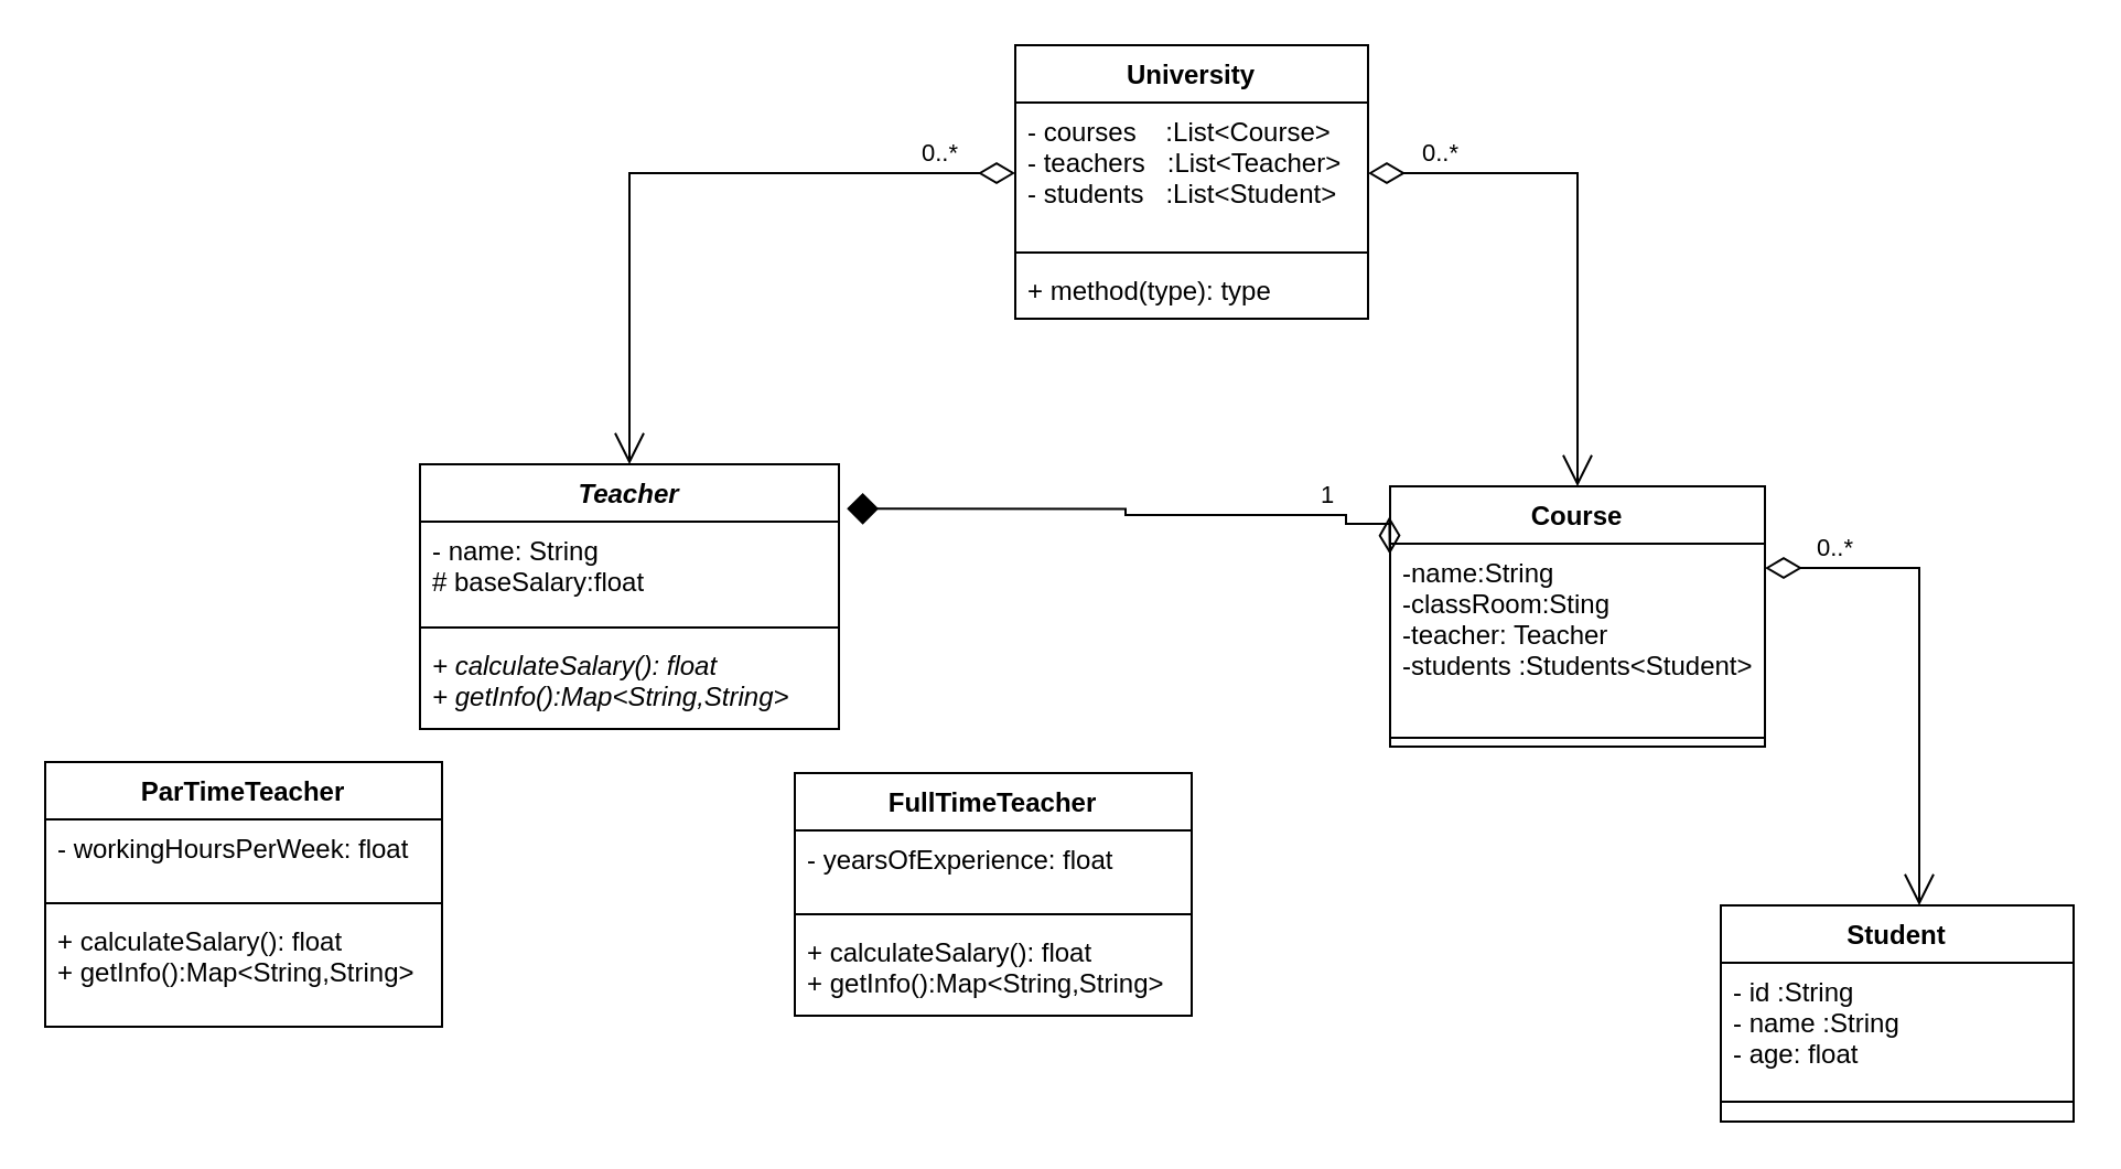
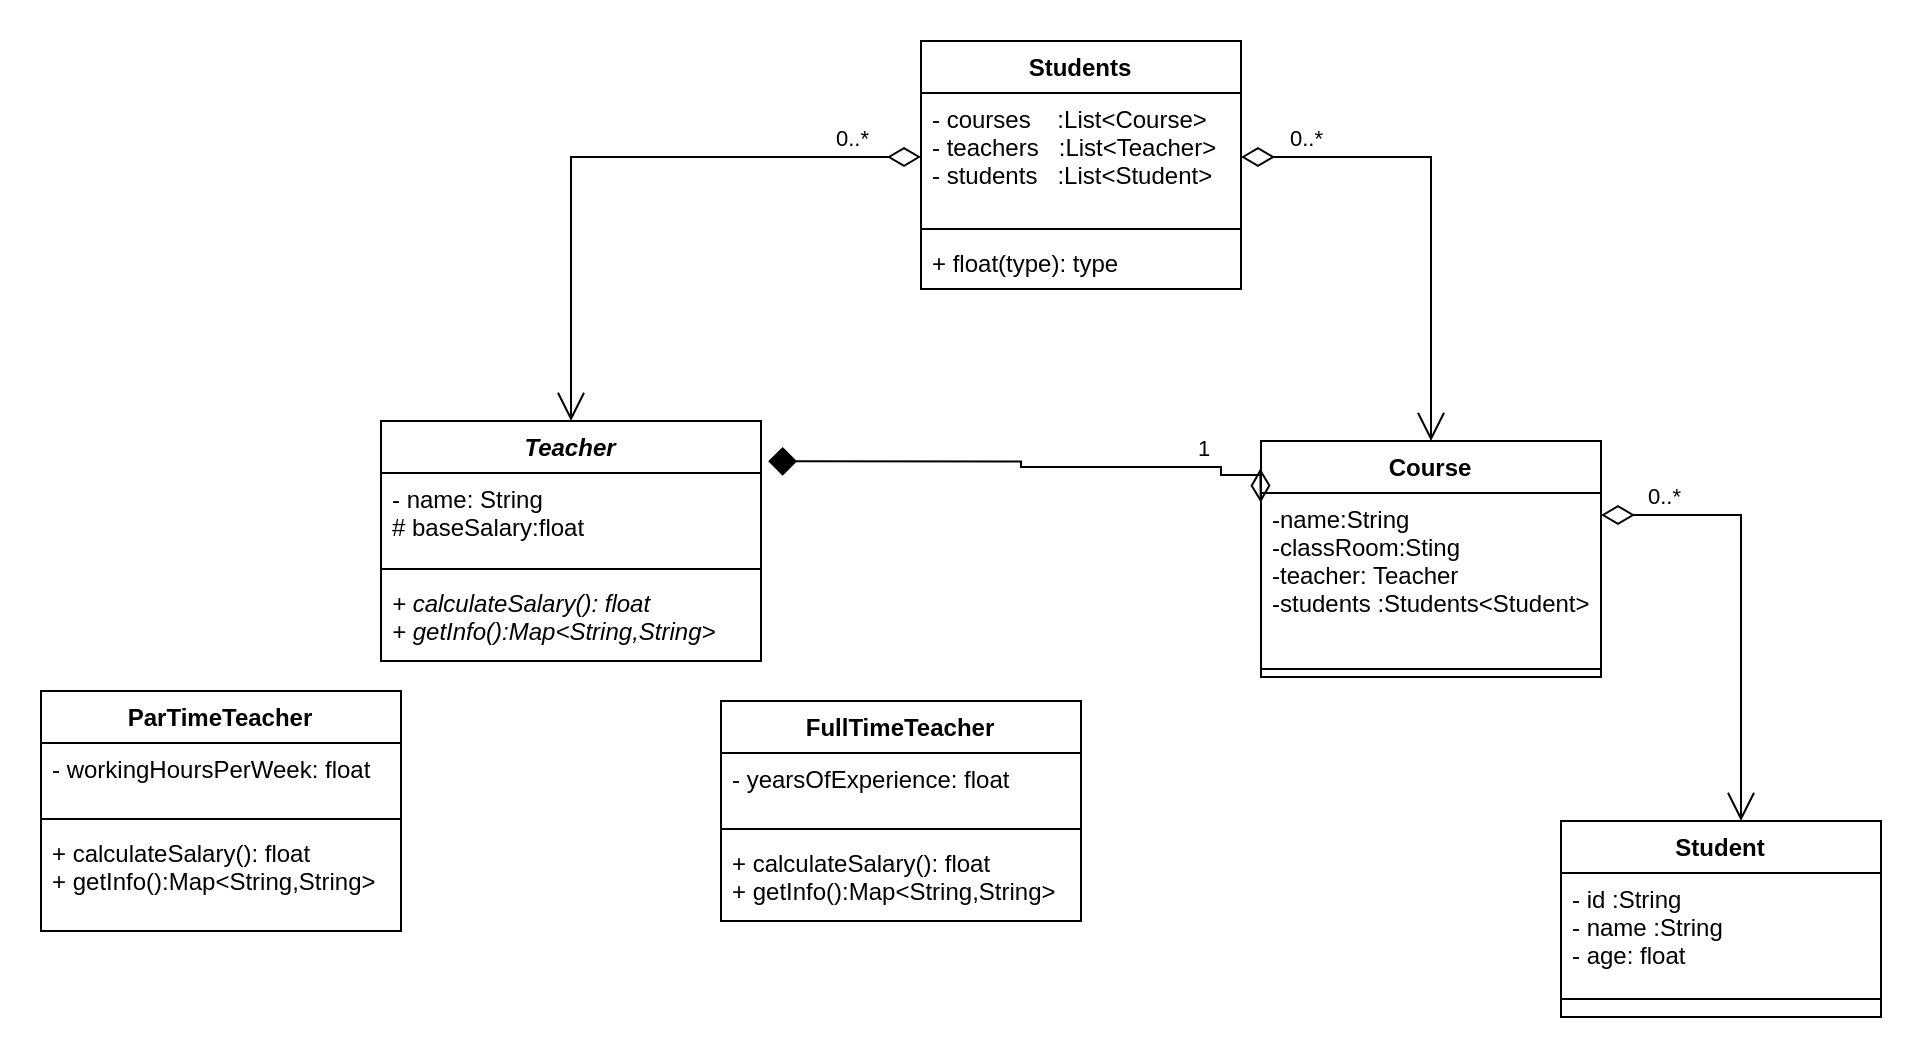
  <mxCell id="0" />
  <mxCell id="1" parent="0" />
- <mxCell id="2" value="University" style="swimlane;fontStyle=1;align=center;verticalAlign=top;childLayout=stackLayout;horizontal=1;startSize=26;horizontalStack=0;resizeParent=1;resizeParentMax=0;resizeLast=0;collapsible=1;marginBottom=0;" parent="1" vertex="1"><mxGeometry x="460" y="20" width="160" height="124" as="geometry" /></mxCell>
+ <mxCell id="2" value="Students" style="swimlane;fontStyle=1;align=center;verticalAlign=top;childLayout=stackLayout;horizontal=1;startSize=26;horizontalStack=0;resizeParent=1;resizeParentMax=0;resizeLast=0;collapsible=1;marginBottom=0;" parent="1" vertex="1"><mxGeometry x="460" y="20" width="160" height="124" as="geometry" /></mxCell>
  <mxCell id="3" value="- courses    :List&lt;Course&gt;&#10;- teachers   :List&lt;Teacher&gt;&#10;- students   :List&lt;Student&gt;&#10;" style="text;strokeColor=none;fillColor=none;align=left;verticalAlign=top;spacingLeft=4;spacingRight=4;overflow=hidden;rotatable=0;points=[[0,0.5],[1,0.5]];portConstraint=eastwest;" parent="2" vertex="1"><mxGeometry y="26" width="160" height="64" as="geometry" /></mxCell>
  <mxCell id="4" value="" style="line;strokeWidth=1;fillColor=none;align=left;verticalAlign=middle;spacingTop=-1;spacingLeft=3;spacingRight=3;rotatable=0;labelPosition=right;points=[];portConstraint=eastwest;" parent="2" vertex="1"><mxGeometry y="90" width="160" height="8" as="geometry" /></mxCell>
- <mxCell id="5" value="+ method(type): type" style="text;strokeColor=none;fillColor=none;align=left;verticalAlign=top;spacingLeft=4;spacingRight=4;overflow=hidden;rotatable=0;points=[[0,0.5],[1,0.5]];portConstraint=eastwest;" parent="2" vertex="1"><mxGeometry y="98" width="160" height="26" as="geometry" /></mxCell>
+ <mxCell id="5" value="+ float(type): type" style="text;strokeColor=none;fillColor=none;align=left;verticalAlign=top;spacingLeft=4;spacingRight=4;overflow=hidden;rotatable=0;points=[[0,0.5],[1,0.5]];portConstraint=eastwest;" parent="2" vertex="1"><mxGeometry y="98" width="160" height="26" as="geometry" /></mxCell>
  <mxCell id="6" value="Teacher" style="swimlane;fontStyle=3;align=center;verticalAlign=top;childLayout=stackLayout;horizontal=1;startSize=26;horizontalStack=0;resizeParent=1;resizeParentMax=0;resizeLast=0;collapsible=1;marginBottom=0;" parent="1" vertex="1"><mxGeometry x="190" y="210" width="190" height="120" as="geometry" /></mxCell>
  <mxCell id="7" value="- name: String&#10;# baseSalary:float" style="text;strokeColor=none;fillColor=none;align=left;verticalAlign=top;spacingLeft=4;spacingRight=4;overflow=hidden;rotatable=0;points=[[0,0.5],[1,0.5]];portConstraint=eastwest;" parent="6" vertex="1"><mxGeometry y="26" width="190" height="44" as="geometry" /></mxCell>
  <mxCell id="8" value="" style="line;strokeWidth=1;fillColor=none;align=left;verticalAlign=middle;spacingTop=-1;spacingLeft=3;spacingRight=3;rotatable=0;labelPosition=right;points=[];portConstraint=eastwest;" parent="6" vertex="1"><mxGeometry y="70" width="190" height="8" as="geometry" /></mxCell>
  <mxCell id="9" value="+ calculateSalary(): float&#10;+ getInfo():Map&lt;String,String&gt;" style="text;strokeColor=none;fillColor=none;align=left;verticalAlign=top;spacingLeft=4;spacingRight=4;overflow=hidden;rotatable=0;points=[[0,0.5],[1,0.5]];portConstraint=eastwest;fontStyle=2" parent="6" vertex="1"><mxGeometry y="78" width="190" height="42" as="geometry" /></mxCell>
  <mxCell id="10" value="ParTimeTeacher" style="swimlane;fontStyle=1;align=center;verticalAlign=top;childLayout=stackLayout;horizontal=1;startSize=26;horizontalStack=0;resizeParent=1;resizeParentMax=0;resizeLast=0;collapsible=1;marginBottom=0;" parent="1" vertex="1"><mxGeometry x="20" y="345" width="180" height="120" as="geometry" /></mxCell>
  <mxCell id="11" value="- workingHoursPerWeek: float&#10;" style="text;strokeColor=none;fillColor=none;align=left;verticalAlign=top;spacingLeft=4;spacingRight=4;overflow=hidden;rotatable=0;points=[[0,0.5],[1,0.5]];portConstraint=eastwest;" parent="10" vertex="1"><mxGeometry y="26" width="180" height="34" as="geometry" /></mxCell>
  <mxCell id="12" value="" style="line;strokeWidth=1;fillColor=none;align=left;verticalAlign=middle;spacingTop=-1;spacingLeft=3;spacingRight=3;rotatable=0;labelPosition=right;points=[];portConstraint=eastwest;" parent="10" vertex="1"><mxGeometry y="60" width="180" height="8" as="geometry" /></mxCell>
  <mxCell id="13" value="+ calculateSalary(): float&#10;+ getInfo():Map&lt;String,String&gt;" style="text;strokeColor=none;fillColor=none;align=left;verticalAlign=top;spacingLeft=4;spacingRight=4;overflow=hidden;rotatable=0;points=[[0,0.5],[1,0.5]];portConstraint=eastwest;" parent="10" vertex="1"><mxGeometry y="68" width="180" height="52" as="geometry" /></mxCell>
  <mxCell id="14" value="FullTimeTeacher" style="swimlane;fontStyle=1;align=center;verticalAlign=top;childLayout=stackLayout;horizontal=1;startSize=26;horizontalStack=0;resizeParent=1;resizeParentMax=0;resizeLast=0;collapsible=1;marginBottom=0;" parent="1" vertex="1"><mxGeometry x="360" y="350" width="180" height="110" as="geometry" /></mxCell>
  <mxCell id="15" value="- yearsOfExperience: float&#10;" style="text;strokeColor=none;fillColor=none;align=left;verticalAlign=top;spacingLeft=4;spacingRight=4;overflow=hidden;rotatable=0;points=[[0,0.5],[1,0.5]];portConstraint=eastwest;" parent="14" vertex="1"><mxGeometry y="26" width="180" height="34" as="geometry" /></mxCell>
  <mxCell id="16" value="" style="line;strokeWidth=1;fillColor=none;align=left;verticalAlign=middle;spacingTop=-1;spacingLeft=3;spacingRight=3;rotatable=0;labelPosition=right;points=[];portConstraint=eastwest;" parent="14" vertex="1"><mxGeometry y="60" width="180" height="8" as="geometry" /></mxCell>
  <mxCell id="17" value="+ calculateSalary(): float&#10;+ getInfo():Map&lt;String,String&gt;" style="text;strokeColor=none;fillColor=none;align=left;verticalAlign=top;spacingLeft=4;spacingRight=4;overflow=hidden;rotatable=0;points=[[0,0.5],[1,0.5]];portConstraint=eastwest;" parent="14" vertex="1"><mxGeometry y="68" width="180" height="42" as="geometry" /></mxCell>
  <mxCell id="18" value="Course" style="swimlane;fontStyle=1;align=center;verticalAlign=top;childLayout=stackLayout;horizontal=1;startSize=26;horizontalStack=0;resizeParent=1;resizeParentMax=0;resizeLast=0;collapsible=1;marginBottom=0;" parent="1" vertex="1"><mxGeometry x="630" y="220" width="170" height="118" as="geometry" /></mxCell>
  <mxCell id="19" value="-name:String&#10;-classRoom:Sting&#10;-teacher: Teacher&#10;-students :Students&lt;Student&gt;&#10;" style="text;strokeColor=none;fillColor=none;align=left;verticalAlign=top;spacingLeft=4;spacingRight=4;overflow=hidden;rotatable=0;points=[[0,0.5],[1,0.5]];portConstraint=eastwest;" parent="18" vertex="1"><mxGeometry y="26" width="170" height="84" as="geometry" /></mxCell>
  <mxCell id="20" value="" style="line;strokeWidth=1;fillColor=none;align=left;verticalAlign=middle;spacingTop=-1;spacingLeft=3;spacingRight=3;rotatable=0;labelPosition=right;points=[];portConstraint=eastwest;" parent="18" vertex="1"><mxGeometry y="110" width="170" height="8" as="geometry" /></mxCell>
  <mxCell id="21" value="Student" style="swimlane;fontStyle=1;align=center;verticalAlign=top;childLayout=stackLayout;horizontal=1;startSize=26;horizontalStack=0;resizeParent=1;resizeParentMax=0;resizeLast=0;collapsible=1;marginBottom=0;" parent="1" vertex="1"><mxGeometry x="780" y="410" width="160" height="98" as="geometry" /></mxCell>
  <mxCell id="22" value="- id :String&#10;- name :String&#10;- age: float" style="text;strokeColor=none;fillColor=none;align=left;verticalAlign=top;spacingLeft=4;spacingRight=4;overflow=hidden;rotatable=0;points=[[0,0.5],[1,0.5]];portConstraint=eastwest;" parent="21" vertex="1"><mxGeometry y="26" width="160" height="54" as="geometry" /></mxCell>
  <mxCell id="23" value="" style="line;strokeWidth=1;fillColor=none;align=left;verticalAlign=middle;spacingTop=-1;spacingLeft=3;spacingRight=3;rotatable=0;labelPosition=right;points=[];portConstraint=eastwest;" parent="21" vertex="1"><mxGeometry y="80" width="160" height="18" as="geometry" /></mxCell>
  <mxCell id="24" value="0..*" style="endArrow=open;html=1;endSize=12;startArrow=diamondThin;startSize=14;startFill=0;edgeStyle=orthogonalEdgeStyle;align=left;verticalAlign=bottom;rounded=0;exitX=0;exitY=0.5;exitDx=0;exitDy=0;" parent="1" source="3" target="6" edge="1"><mxGeometry x="-0.716" relative="1" as="geometry"><mxPoint x="260" y="120" as="sourcePoint" /><mxPoint x="420" y="120" as="targetPoint" /><mxPoint as="offset" /></mxGeometry></mxCell>
  <mxCell id="25" value="0..*" style="endArrow=open;html=1;endSize=12;startArrow=diamondThin;startSize=14;startFill=0;edgeStyle=orthogonalEdgeStyle;align=left;verticalAlign=bottom;rounded=0;entryX=0.5;entryY=0;entryDx=0;entryDy=0;exitX=1;exitY=0.5;exitDx=0;exitDy=0;" parent="1" source="3" target="18" edge="1"><mxGeometry x="-0.807" relative="1" as="geometry"><mxPoint x="690" y="90" as="sourcePoint" /><mxPoint x="300" y="210" as="targetPoint" /><Array as="points"><mxPoint x="715" y="78" /></Array><mxPoint as="offset" /></mxGeometry></mxCell>
  <mxCell id="26" value="1" style="endArrow=diamond;html=1;endSize=12;startArrow=diamondThin;startSize=14;startFill=0;edgeStyle=orthogonalEdgeStyle;align=left;verticalAlign=bottom;rounded=0;entryX=1.019;entryY=0.168;entryDx=0;entryDy=0;exitX=-0.002;exitY=0.117;exitDx=0;exitDy=0;exitPerimeter=0;entryPerimeter=0;" parent="1" source="18" target="6" edge="1"><mxGeometry x="-0.686" relative="1" as="geometry"><mxPoint x="510" y="240" as="sourcePoint" /><mxPoint x="600" y="382" as="targetPoint" /><Array as="points"><mxPoint x="630" y="237" /><mxPoint x="610" y="237" /><mxPoint x="610" y="233" /><mxPoint x="510" y="233" /><mxPoint x="510" y="230" /></Array><mxPoint as="offset" /></mxGeometry></mxCell>
  <mxCell id="27" value="0..*" style="endArrow=open;html=1;endSize=12;startArrow=diamondThin;startSize=14;startFill=0;edgeStyle=orthogonalEdgeStyle;align=left;verticalAlign=bottom;rounded=0;" parent="1" source="19" target="21" edge="1"><mxGeometry x="-0.807" relative="1" as="geometry"><mxPoint x="820" y="257" as="sourcePoint" /><mxPoint x="870" y="314" as="targetPoint" /><Array as="points"><mxPoint x="870" y="257" /></Array><mxPoint as="offset" /></mxGeometry></mxCell>
